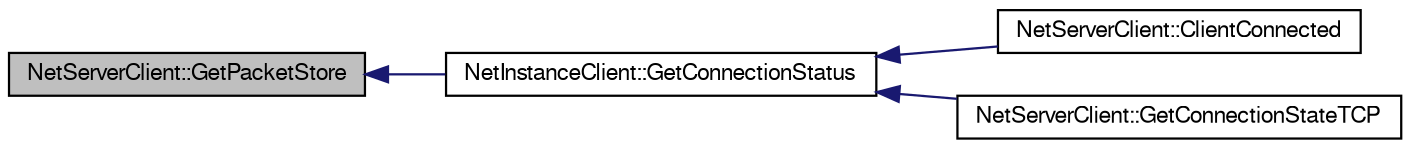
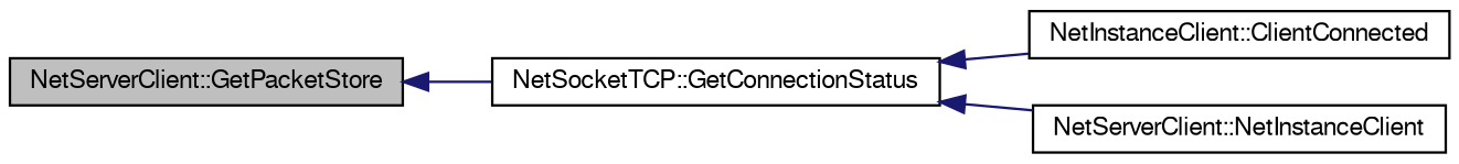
  digraph {
    rankdir=LR
    node [color=black fillcolor=white fontname=FreeSans fontsize=10 shape=record style=filled]
    edge [color=midnightblue dir=back fontname=FreeSans fontsize=10 labelfontname=FreeSans labelfontsize=10 style=solid]
    n1 [fillcolor=grey75 fontcolor=black height=0.2 label="NetServerClient::GetPacketStore" width=0.4]
-   n2 [height=0.2 label="NetInstanceClient::GetConnectionStatus" width=0.4]
-   n3 [height=0.2 label="NetServerClient::ClientConnected" width=0.4]
-   n4 [height=0.2 label="NetServerClient::GetConnectionStateTCP" width=0.4]
+   n2 [height=0.2 label="NetSocketTCP::GetConnectionStatus" width=0.4]
+   n3 [height=0.2 label="NetInstanceClient::ClientConnected" width=0.4]
+   n4 [height=0.2 label="NetServerClient::NetInstanceClient" width=0.4]
    n1 -> n2
    n2 -> n3
    n2 -> n4
  }
